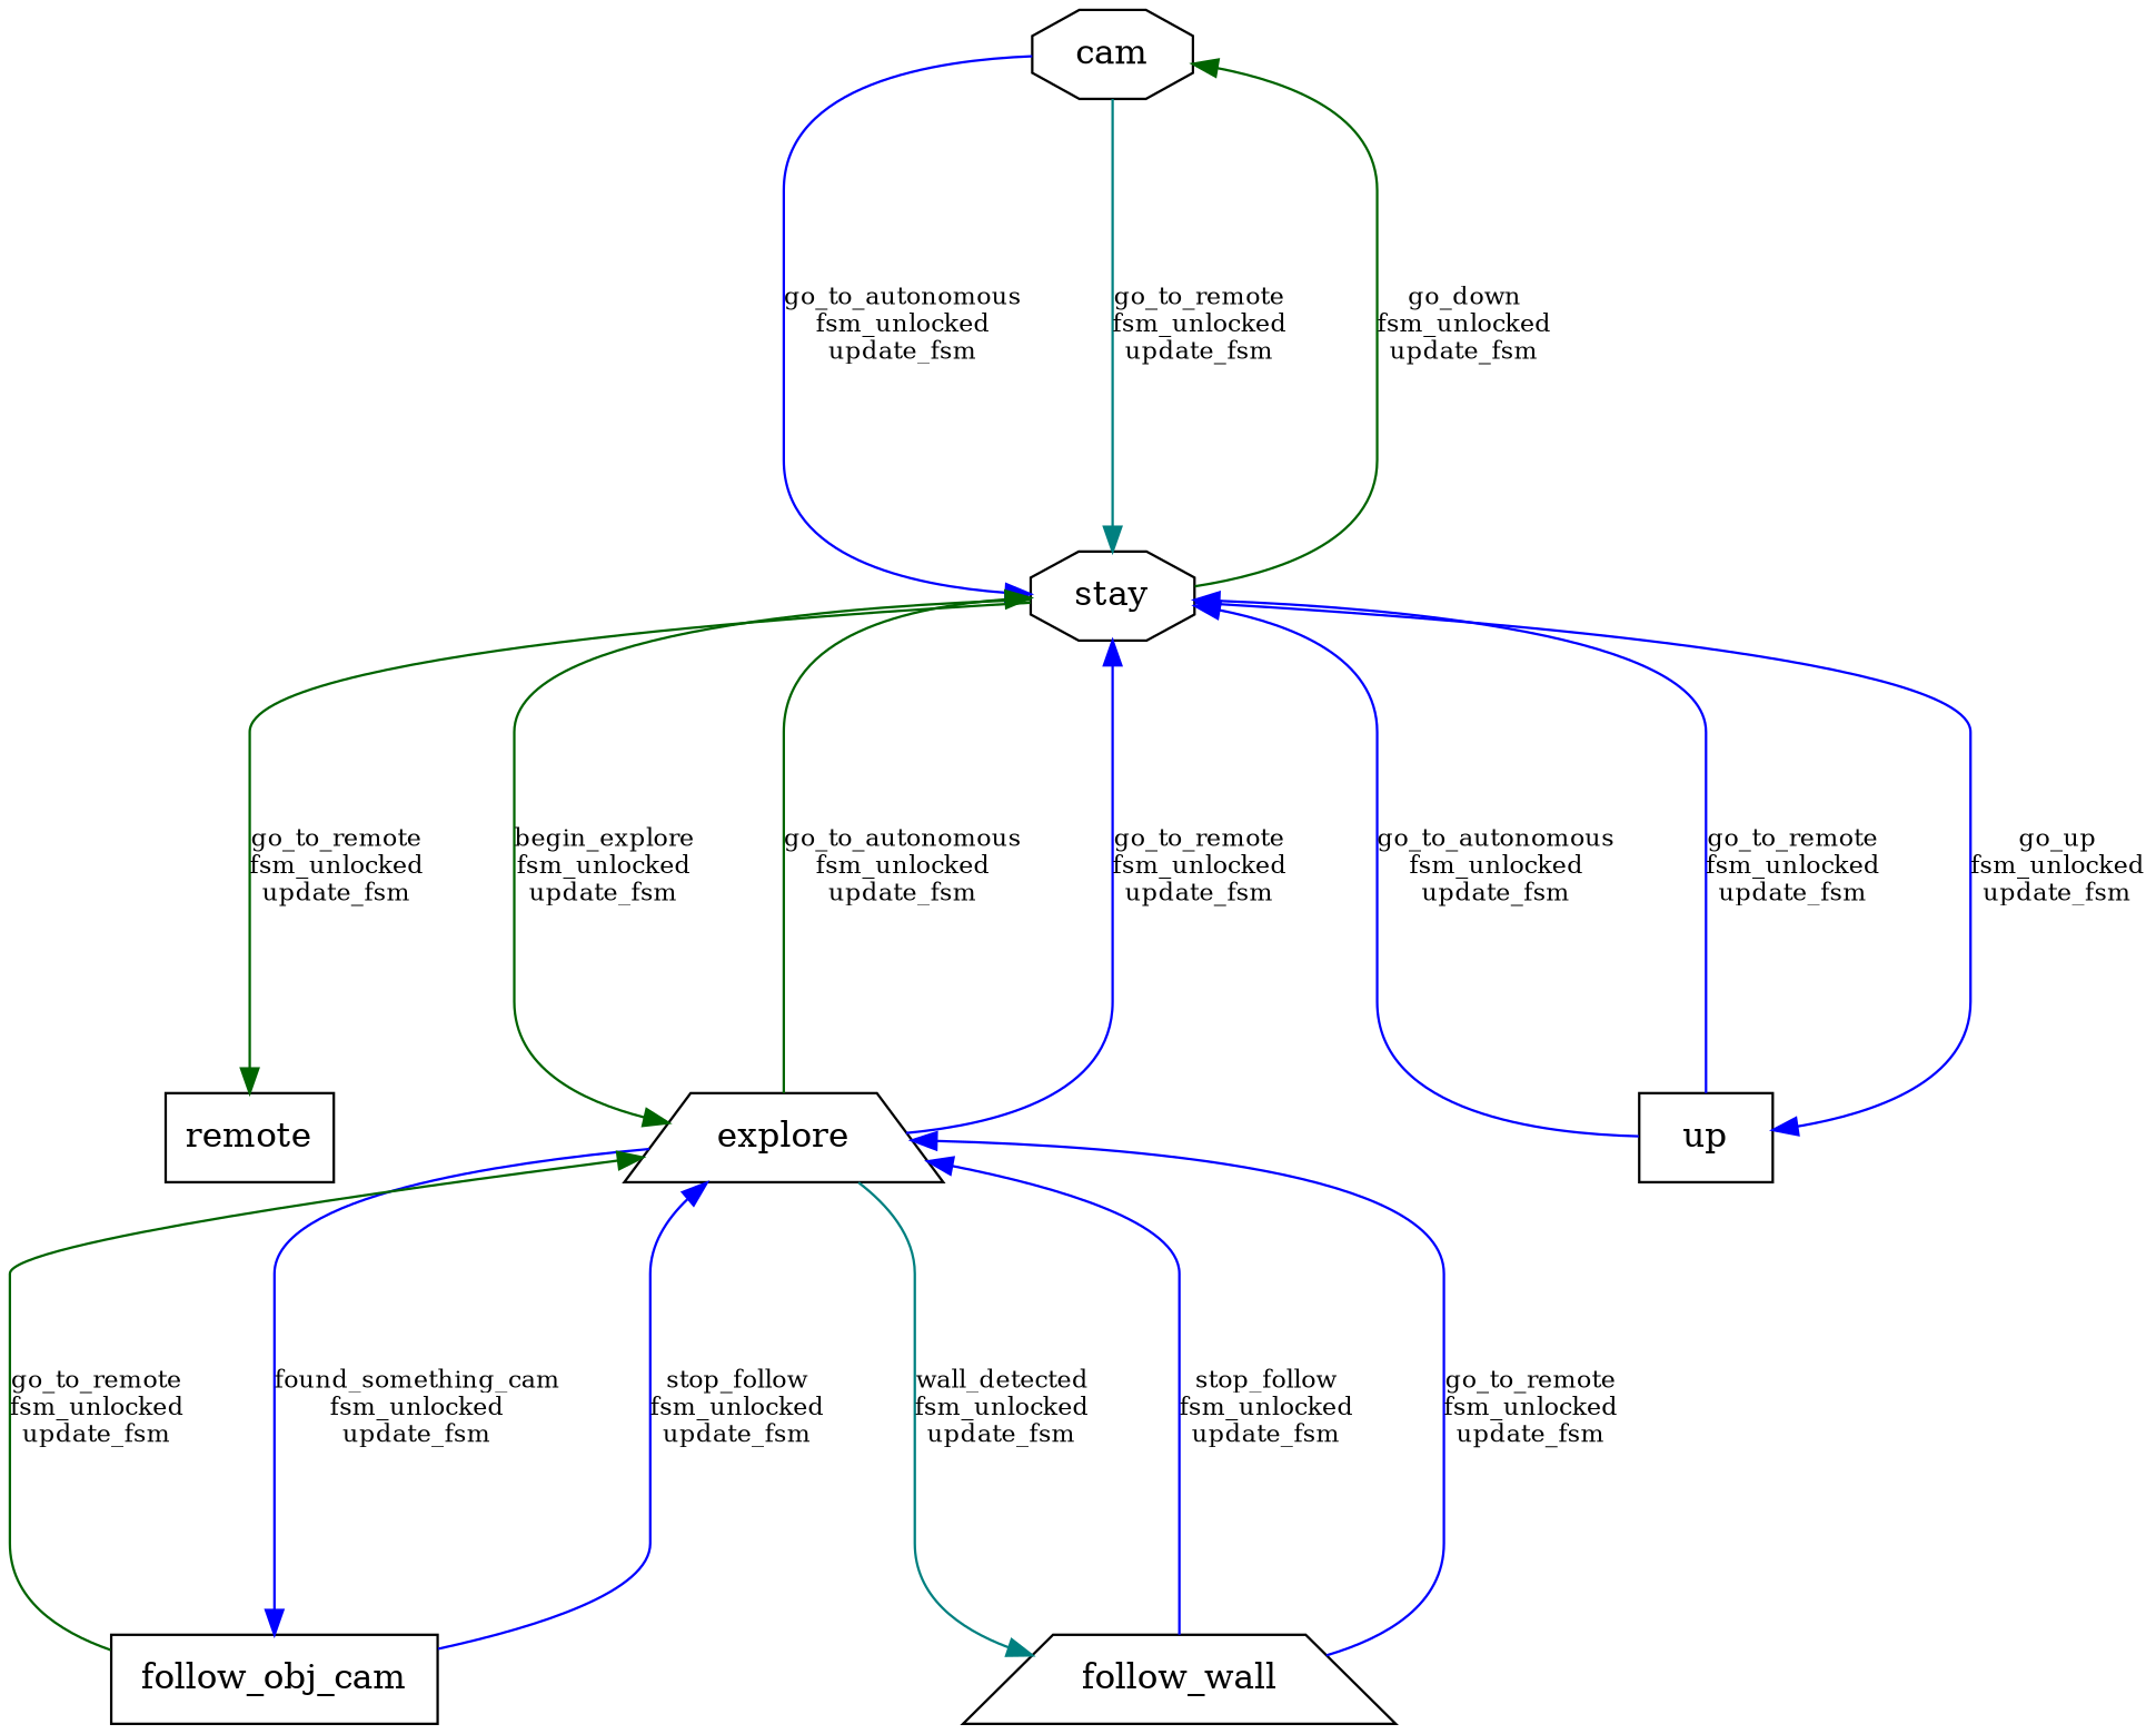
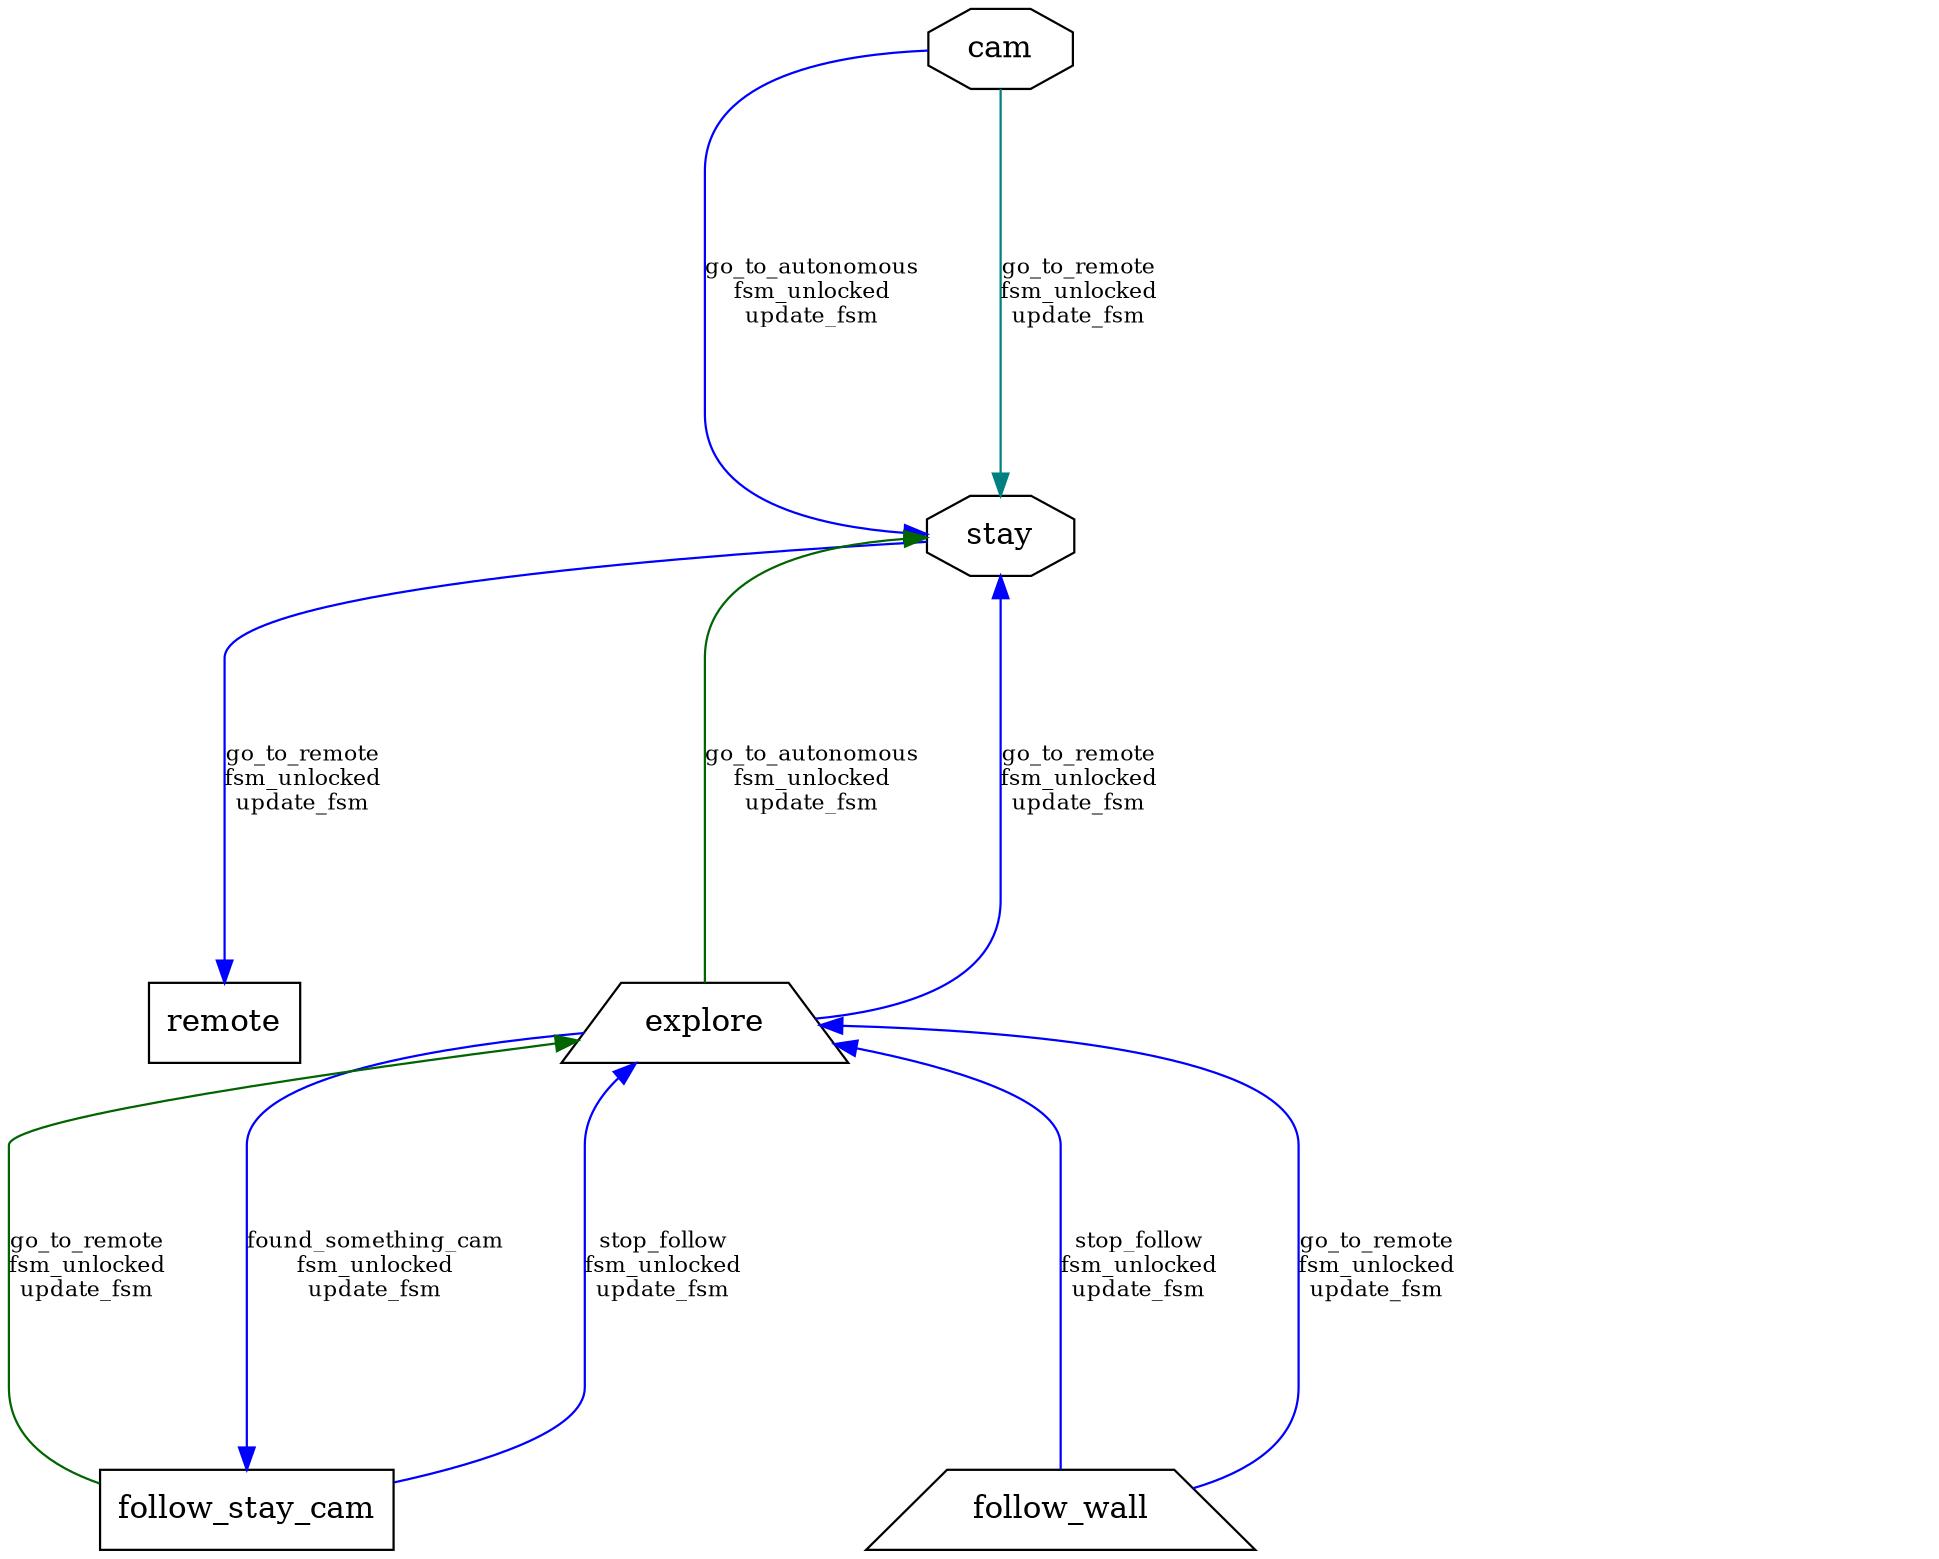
  digraph {
    node [shape=box]
    edge [color=blue fontsize=10 minlen=4]
    n1 [label=cam shape=octagon]
    stay [shape=octagon]
    explore [shape=trapezium]
    remote
-   up
-   follow_obj_cam
+   follow_obj_cam [label=follow_stay_cam]
    follow_wall [shape=trapezium]
    n1 -> stay [label="go_to_autonomous\nfsm_unlocked\nupdate_fsm"]
    n1 -> stay [color=teal label="go_to_remote\nfsm_unlocked\nupdate_fsm"]
-   stay -> n1 [color=darkgreen label="go_down\nfsm_unlocked\nupdate_fsm"]
-   stay -> explore [color=darkgreen label="begin_explore\nfsm_unlocked\nupdate_fsm"]
-   stay -> remote [color=darkgreen label="go_to_remote\nfsm_unlocked\nupdate_fsm"]
-   stay -> up [label="go_up\nfsm_unlocked\nupdate_fsm"]
+   stay -> remote [label="go_to_remote\nfsm_unlocked\nupdate_fsm"]
    explore -> stay [color=darkgreen label="go_to_autonomous\nfsm_unlocked\nupdate_fsm"]
    explore -> stay [label="go_to_remote\nfsm_unlocked\nupdate_fsm"]
    explore -> follow_obj_cam [label="found_something_cam\nfsm_unlocked\nupdate_fsm"]
-   explore -> follow_wall [color=teal label="wall_detected\nfsm_unlocked\nupdate_fsm"]
-   up -> stay [label="go_to_autonomous\nfsm_unlocked\nupdate_fsm"]
-   up -> stay [label="go_to_remote\nfsm_unlocked\nupdate_fsm"]
    follow_obj_cam -> explore [label="stop_follow\nfsm_unlocked\nupdate_fsm"]
    follow_obj_cam -> explore [color=darkgreen label="go_to_remote\nfsm_unlocked\nupdate_fsm"]
    follow_wall -> explore [label="stop_follow\nfsm_unlocked\nupdate_fsm"]
    follow_wall -> explore [label="go_to_remote\nfsm_unlocked\nupdate_fsm"]
  }
